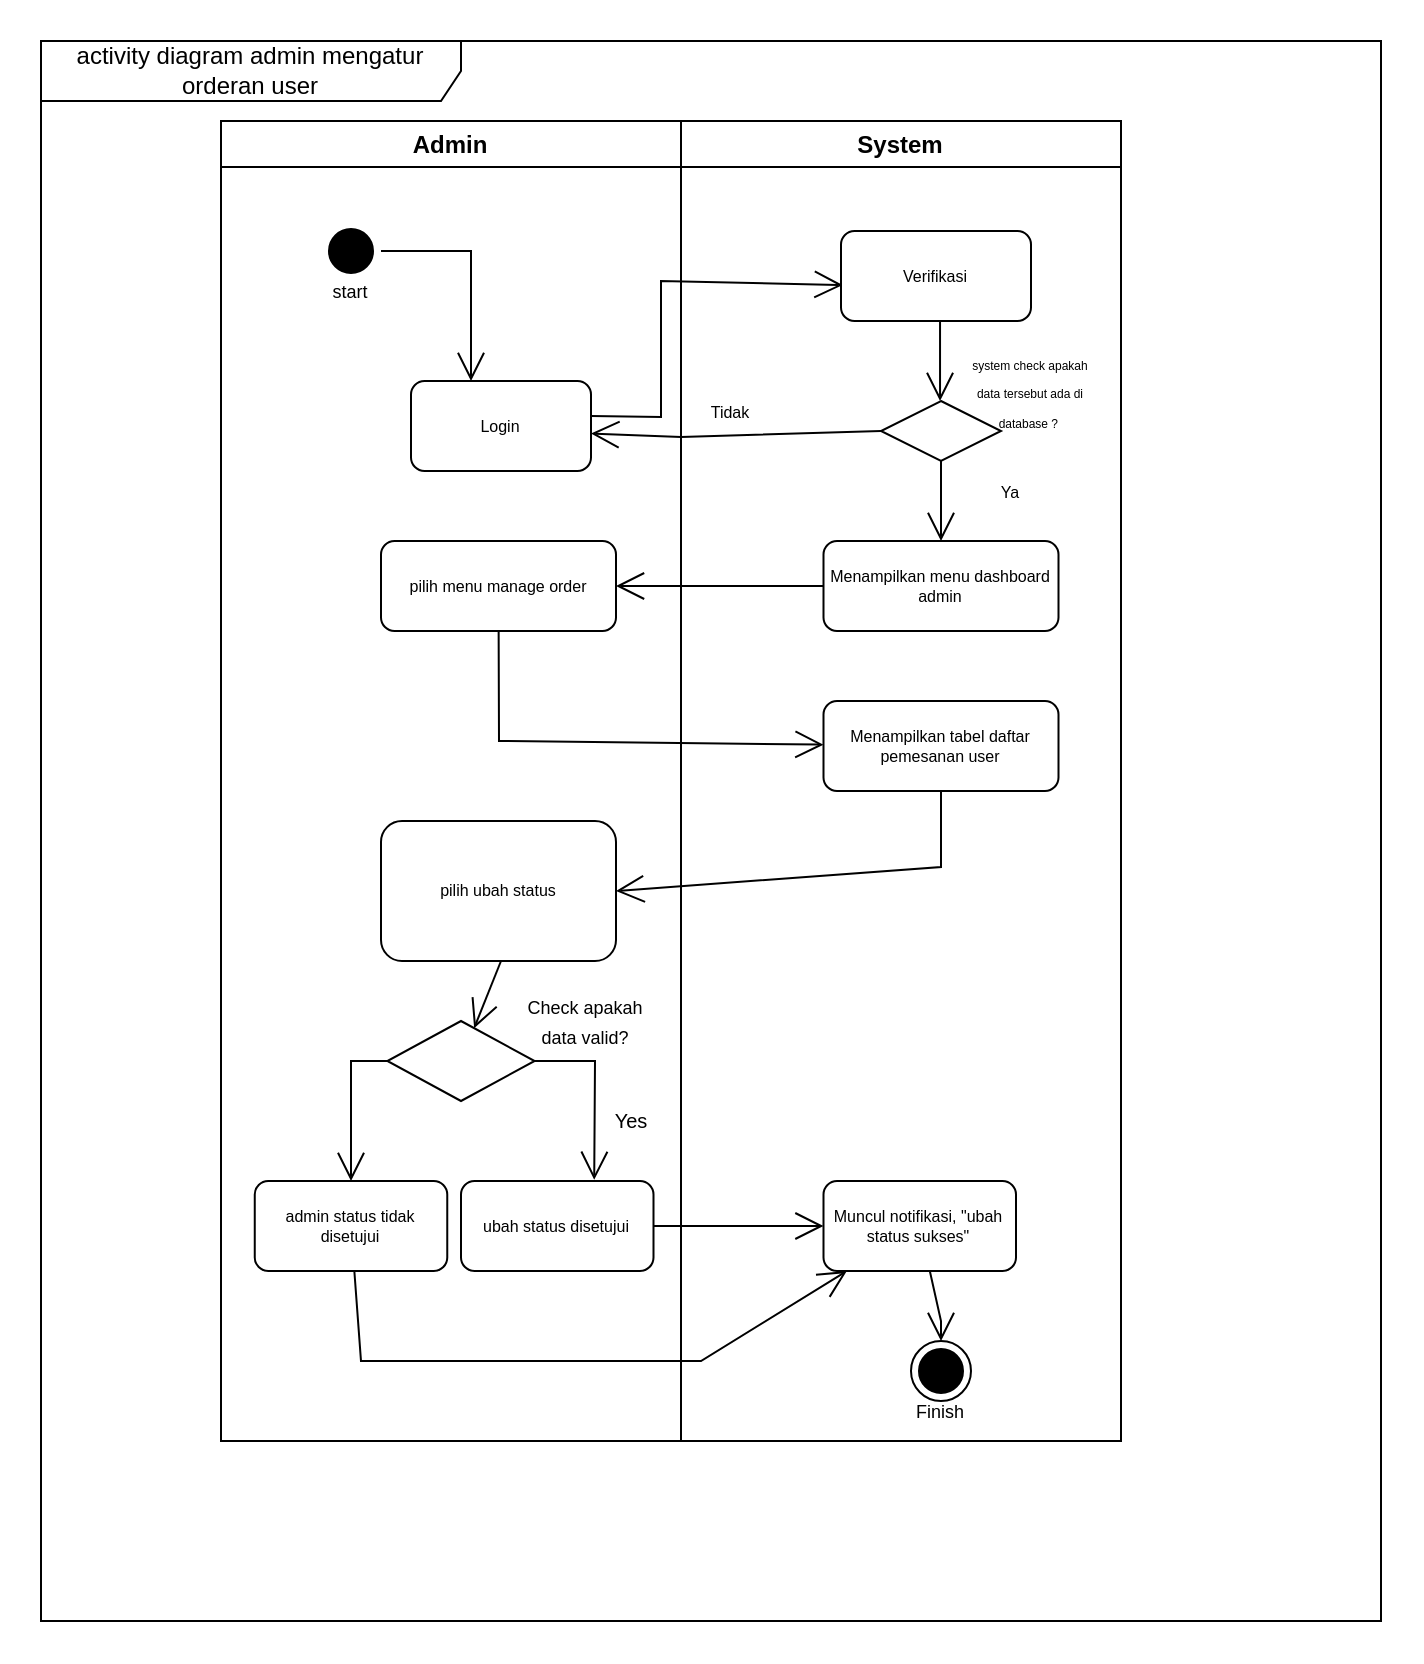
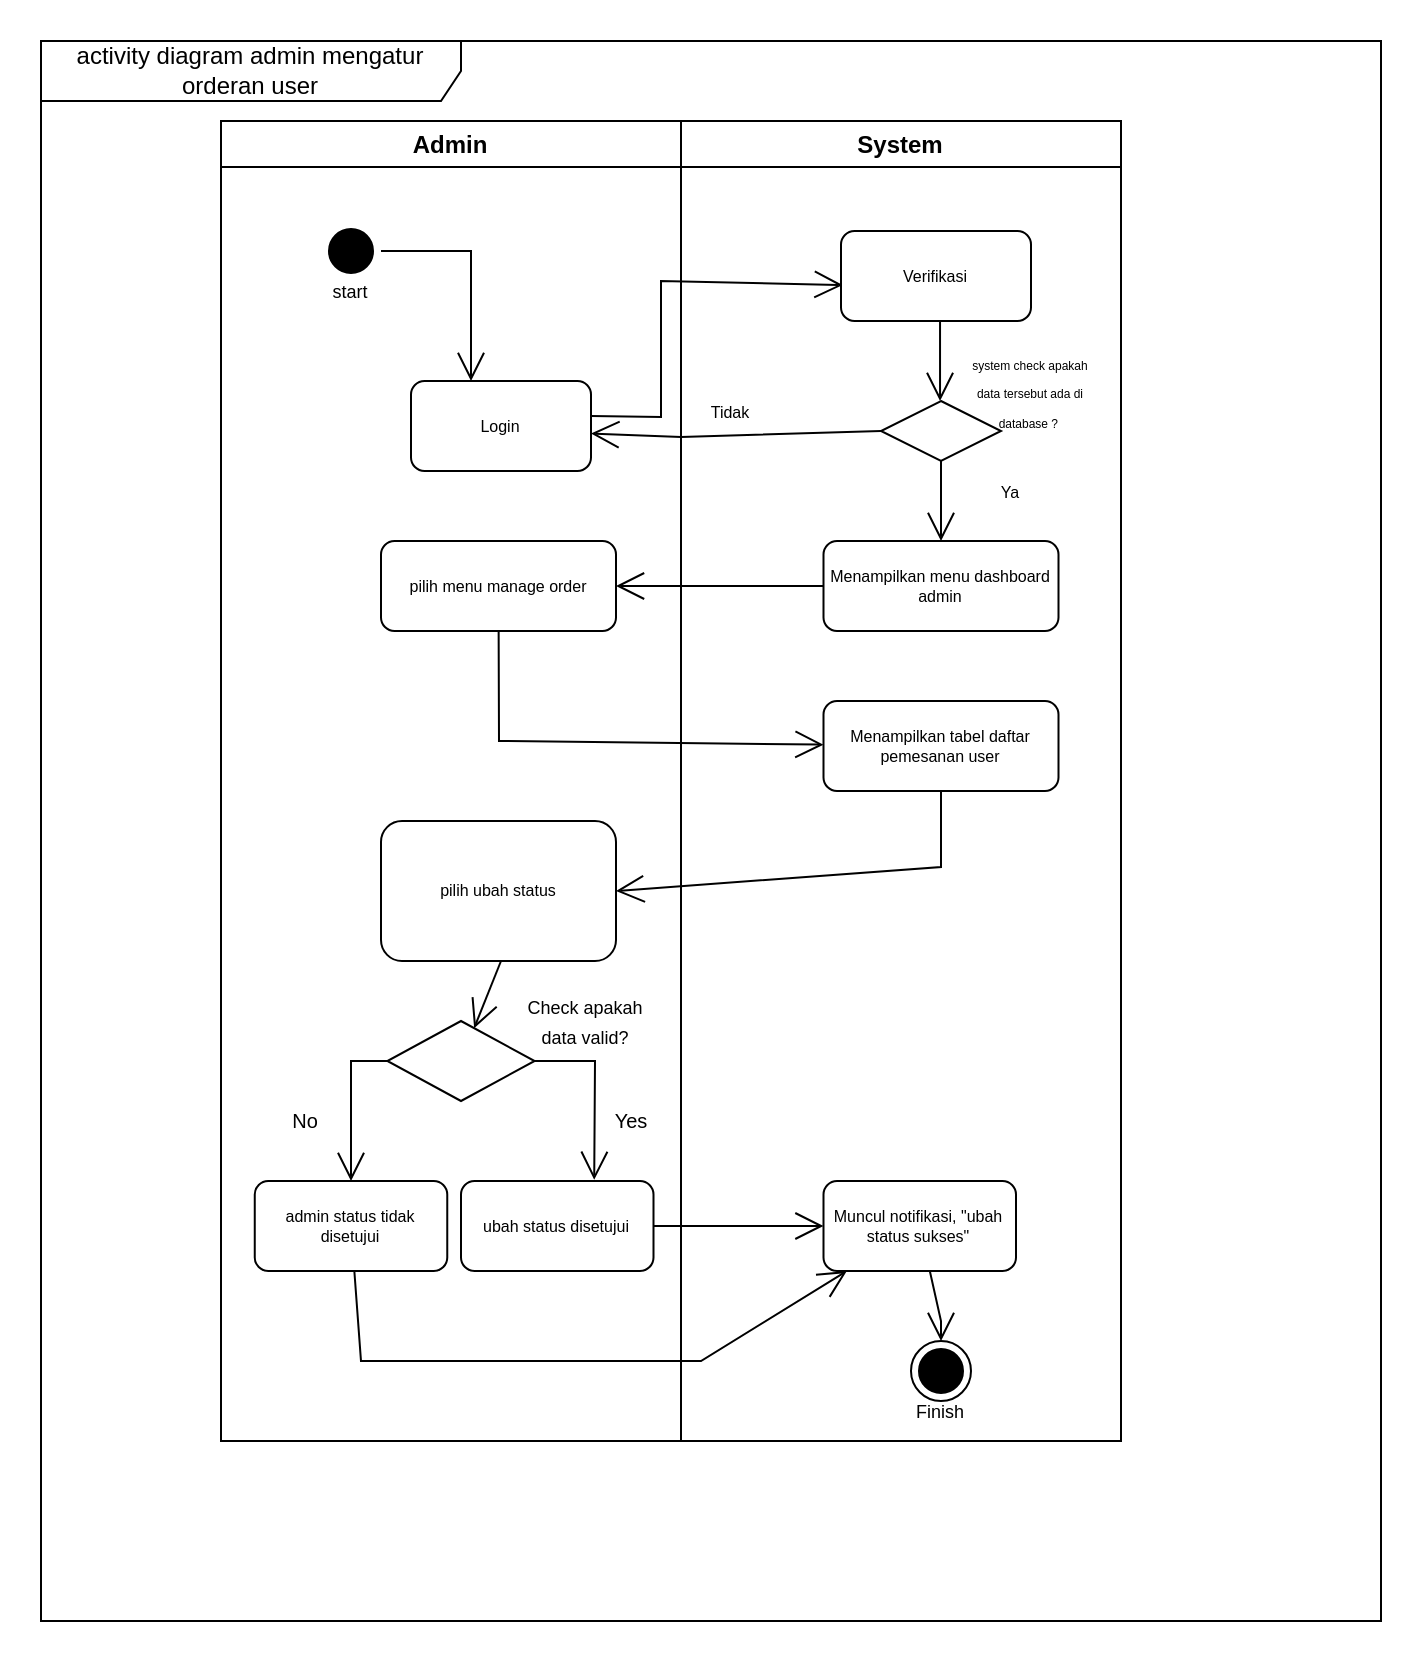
  <mxCell id="0" />
  <mxCell id="1" parent="0" />
  <mxCell id="2" value="activity diagram admin mengatur orderan user" style="shape=umlFrame;whiteSpace=wrap;html=1;width=210;height=30;" vertex="1" parent="1"><mxGeometry x="20" y="20" width="670" height="790" as="geometry" /></mxCell>
  <mxCell id="3" value="Admin" style="swimlane;" vertex="1" parent="1"><mxGeometry x="110" y="60" width="230" height="660" as="geometry" /></mxCell>
  <mxCell id="4" value="" style="rhombus;whiteSpace=wrap;html=1;" vertex="1" parent="3"><mxGeometry x="83.18" y="450" width="73.64" height="40" as="geometry" /></mxCell>
  <mxCell id="5" value="ubah status disetujui" style="rounded=1;whiteSpace=wrap;html=1;fontSize=8;" vertex="1" parent="3"><mxGeometry x="120" y="530" width="96.25" height="45" as="geometry" /></mxCell>
  <mxCell id="6" value="" style="endArrow=open;endFill=1;endSize=12;html=1;rounded=0;fontSize=9;exitX=1;exitY=0.5;exitDx=0;exitDy=0;entryX=0.692;entryY=-0.013;entryDx=0;entryDy=0;entryPerimeter=0;" edge="1" parent="3" source="4" target="5"><mxGeometry width="160" relative="1" as="geometry"><mxPoint x="93.18" y="480" as="sourcePoint" /><mxPoint x="55.004" y="540" as="targetPoint" /><Array as="points"><mxPoint x="187" y="470" /></Array></mxGeometry></mxCell>
  <mxCell id="7" value="System" style="swimlane;startSize=23;" vertex="1" parent="1"><mxGeometry x="340" y="60" width="220" height="660" as="geometry" /></mxCell>
  <mxCell id="8" value="" style="ellipse;html=1;shape=endState;fillColor=#000000;strokeColor=#000000;fontSize=8;" vertex="1" parent="7"><mxGeometry x="115" y="610" width="30" height="30" as="geometry" /></mxCell>
  <mxCell id="9" value="&lt;font style=&quot;font-size: 9px&quot;&gt;Finish&lt;/font&gt;" style="text;html=1;strokeColor=none;fillColor=none;align=center;verticalAlign=middle;whiteSpace=wrap;rounded=0;" vertex="1" parent="7"><mxGeometry x="100" y="630" width="60" height="30" as="geometry" /></mxCell>
  <mxCell id="10" value="&lt;font style=&quot;font-size: 6px&quot;&gt;system check apakah data tersebut ada di database ?&amp;nbsp;&lt;/font&gt;" style="text;html=1;strokeColor=none;fillColor=none;align=center;verticalAlign=middle;whiteSpace=wrap;rounded=0;" vertex="1" parent="7"><mxGeometry x="140" y="120" width="70" height="30" as="geometry" /></mxCell>
  <mxCell id="11" value="Muncul notifikasi, &quot;ubah status sukses&quot;" style="rounded=1;whiteSpace=wrap;html=1;fontSize=8;" vertex="1" parent="7"><mxGeometry x="71.25" y="530" width="96.25" height="45" as="geometry" /></mxCell>
  <mxCell id="12" value="" style="endArrow=open;endFill=1;endSize=12;html=1;rounded=0;fontSize=9;" edge="1" parent="7" source="11" target="8"><mxGeometry width="160" relative="1" as="geometry"><mxPoint x="-80.658" y="405" as="sourcePoint" /><mxPoint x="-93.428" y="463.57" as="targetPoint" /><Array as="points"><mxPoint x="130" y="600" /></Array></mxGeometry></mxCell>
  <mxCell id="13" value="" style="ellipse;html=1;shape=startState;fillColor=#000000;strokeColor=#000000;" vertex="1" parent="1"><mxGeometry x="160" y="110" width="30" height="30" as="geometry" /></mxCell>
  <mxCell id="14" value="&lt;font style=&quot;font-size: 9px&quot;&gt;start&lt;/font&gt;" style="text;html=1;strokeColor=none;fillColor=none;align=center;verticalAlign=middle;whiteSpace=wrap;rounded=0;" vertex="1" parent="1"><mxGeometry x="145" y="130" width="60" height="30" as="geometry" /></mxCell>
  <mxCell id="15" value="" style="endArrow=open;endFill=1;endSize=12;html=1;rounded=0;fontSize=9;" edge="1" parent="1" source="13"><mxGeometry width="160" relative="1" as="geometry"><mxPoint x="190" y="180" as="sourcePoint" /><mxPoint x="235" y="190" as="targetPoint" /><Array as="points"><mxPoint x="235" y="125" /></Array></mxGeometry></mxCell>
  <mxCell id="16" value="" style="endArrow=open;endFill=1;endSize=12;html=1;rounded=0;fontSize=9;exitX=1;exitY=0.5;exitDx=0;exitDy=0;entryX=0.009;entryY=0.601;entryDx=0;entryDy=0;entryPerimeter=0;" edge="1" parent="1" target="24"><mxGeometry width="160" relative="1" as="geometry"><mxPoint x="295" y="207.5" as="sourcePoint" /><mxPoint x="380" y="141" as="targetPoint" /><Array as="points"><mxPoint x="330" y="208" /><mxPoint x="330" y="140" /></Array></mxGeometry></mxCell>
  <mxCell id="17" value="" style="rhombus;whiteSpace=wrap;html=1;fontSize=9;strokeColor=#000000;" vertex="1" parent="1"><mxGeometry x="440" y="200" width="60" height="30" as="geometry" /></mxCell>
  <mxCell id="18" value="" style="endArrow=open;endFill=1;endSize=12;html=1;rounded=0;fontSize=9;exitX=0;exitY=0.5;exitDx=0;exitDy=0;entryX=1;entryY=0.75;entryDx=0;entryDy=0;" edge="1" parent="1" source="17"><mxGeometry width="160" relative="1" as="geometry"><mxPoint x="305" y="217.5" as="sourcePoint" /><mxPoint x="295" y="216.25" as="targetPoint" /><Array as="points"><mxPoint x="340" y="218" /></Array></mxGeometry></mxCell>
  <mxCell id="19" value="" style="endArrow=open;endFill=1;endSize=12;html=1;rounded=0;fontSize=9;entryX=0.5;entryY=0;entryDx=0;entryDy=0;" edge="1" parent="1" source="17"><mxGeometry width="160" relative="1" as="geometry"><mxPoint x="450" y="225" as="sourcePoint" /><mxPoint x="470" y="270" as="targetPoint" /><Array as="points" /></mxGeometry></mxCell>
  <mxCell id="20" value="" style="endArrow=open;endFill=1;endSize=12;html=1;rounded=0;fontSize=9;entryX=0.5;entryY=0;entryDx=0;entryDy=0;" edge="1" parent="1"><mxGeometry width="160" relative="1" as="geometry"><mxPoint x="469.52" y="160" as="sourcePoint" /><mxPoint x="469.52" y="200" as="targetPoint" /><Array as="points" /></mxGeometry></mxCell>
  <mxCell id="21" value="&lt;font style=&quot;font-size: 8px&quot;&gt;Ya&lt;/font&gt;" style="text;html=1;strokeColor=none;fillColor=none;align=center;verticalAlign=middle;whiteSpace=wrap;rounded=0;" vertex="1" parent="1"><mxGeometry x="470" y="230" width="70" height="30" as="geometry" /></mxCell>
  <mxCell id="22" value="&lt;span style=&quot;font-size: 8px&quot;&gt;Tidak&lt;/span&gt;" style="text;html=1;strokeColor=none;fillColor=none;align=center;verticalAlign=middle;whiteSpace=wrap;rounded=0;" vertex="1" parent="1"><mxGeometry x="330" y="190" width="70" height="30" as="geometry" /></mxCell>
  <mxCell id="23" value="Login" style="rounded=1;whiteSpace=wrap;html=1;fontSize=8;" vertex="1" parent="1"><mxGeometry x="205" y="190" width="90" height="45" as="geometry" /></mxCell>
  <mxCell id="24" value="Verifikasi" style="rounded=1;whiteSpace=wrap;html=1;fontSize=8;" vertex="1" parent="1"><mxGeometry x="420" y="115" width="95" height="45" as="geometry" /></mxCell>
  <mxCell id="25" value="Menampilkan menu dashboard admin" style="rounded=1;whiteSpace=wrap;html=1;fontSize=8;" vertex="1" parent="1"><mxGeometry x="411.25" y="270" width="117.5" height="45" as="geometry" /></mxCell>
  <mxCell id="26" value="pilih menu manage order" style="rounded=1;whiteSpace=wrap;html=1;fontSize=8;" vertex="1" parent="1"><mxGeometry x="190" y="270" width="117.5" height="45" as="geometry" /></mxCell>
  <mxCell id="27" value="" style="endArrow=open;endFill=1;endSize=12;html=1;rounded=0;fontSize=9;" edge="1" parent="1" source="25" target="26"><mxGeometry width="160" relative="1" as="geometry"><mxPoint x="450" y="225" as="sourcePoint" /><mxPoint x="305" y="226.25" as="targetPoint" /><Array as="points" /></mxGeometry></mxCell>
  <mxCell id="28" value="Menampilkan tabel daftar pemesanan user" style="rounded=1;whiteSpace=wrap;html=1;fontSize=8;" vertex="1" parent="1"><mxGeometry x="411.25" y="350" width="117.5" height="45" as="geometry" /></mxCell>
  <mxCell id="29" value="" style="endArrow=open;endFill=1;endSize=12;html=1;rounded=0;fontSize=9;" edge="1" parent="1" source="26" target="28"><mxGeometry width="160" relative="1" as="geometry"><mxPoint x="421.25" y="302.5" as="sourcePoint" /><mxPoint x="317.5" y="302.5" as="targetPoint" /><Array as="points"><mxPoint x="249" y="370" /></Array></mxGeometry></mxCell>
  <mxCell id="30" value="pilih ubah status" style="rounded=1;whiteSpace=wrap;html=1;fontSize=8;" vertex="1" parent="1"><mxGeometry x="190" y="410" width="117.5" height="70" as="geometry" /></mxCell>
  <mxCell id="31" value="" style="endArrow=open;endFill=1;endSize=12;html=1;rounded=0;fontSize=9;entryX=1;entryY=0.5;entryDx=0;entryDy=0;" edge="1" parent="1" source="28" target="30"><mxGeometry width="160" relative="1" as="geometry"><mxPoint x="421.25" y="302.5" as="sourcePoint" /><mxPoint x="317.5" y="302.5" as="targetPoint" /><Array as="points"><mxPoint x="470" y="433" /></Array></mxGeometry></mxCell>
  <mxCell id="32" value="" style="endArrow=open;endFill=1;endSize=12;html=1;rounded=0;fontSize=9;" edge="1" parent="1" source="30" target="4"><mxGeometry width="160" relative="1" as="geometry"><mxPoint x="480" y="405" as="sourcePoint" /><mxPoint x="317.5" y="442.5" as="targetPoint" /><Array as="points"><mxPoint x="250" y="480" /></Array></mxGeometry></mxCell>
  <mxCell id="33" value="&lt;font style=&quot;font-size: 9px&quot;&gt;Check apakah data valid?&lt;/font&gt;&lt;span style=&quot;color: rgba(0 , 0 , 0 , 0) ; font-family: monospace ; font-size: 0px&quot;&gt;%3CmxGraphModel%3E%3Croot%3E%3CmxCell%20id%3D%220%22%2F%3E%3CmxCell%20id%3D%221%22%20parent%3D%220%22%2F%3E%3CmxCell%20id%3D%222%22%20value%3D%22%22%20style%3D%22endArrow%3Dopen%3BendFill%3D1%3BendSize%3D12%3Bhtml%3D1%3Brounded%3D0%3BfontSize%3D9%3BexitX%3D0%3BexitY%3D0.5%3BexitDx%3D0%3BexitDy%3D0%3B%22%20edge%3D%221%22%20parent%3D%221%22%3E%3CmxGeometry%20width%3D%22160%22%20relative%3D%221%22%20as%3D%22geometry%22%3E%3CmxPoint%20x%3D%22323.18%22%20y%3D%22550%22%20as%3D%22sourcePoint%22%2F%3E%3CmxPoint%20x%3D%22285.004%22%20y%3D%22610%22%20as%3D%22targetPoint%22%2F%3E%3CArray%20as%3D%22points%22%3E%3CmxPoint%20x%3D%22285%22%20y%3D%22550%22%2F%3E%3C%2FArray%3E%3C%2FmxGeometry%3E%3C%2FmxCell%3E%3C%2Froot%3E%3C%2FmxGraphModel%3E&lt;/span&gt;" style="text;html=1;strokeColor=none;fillColor=none;align=center;verticalAlign=middle;whiteSpace=wrap;rounded=0;" vertex="1" parent="1"><mxGeometry x="255" y="500" width="75" height="20" as="geometry" /></mxCell>
  <mxCell id="34" value="admin status tidak disetujui" style="rounded=1;whiteSpace=wrap;html=1;fontSize=8;" vertex="1" parent="1"><mxGeometry x="126.88" y="590" width="96.25" height="45" as="geometry" /></mxCell>
  <mxCell id="35" value="" style="endArrow=open;endFill=1;endSize=12;html=1;rounded=0;fontSize=9;exitX=0;exitY=0.5;exitDx=0;exitDy=0;" edge="1" parent="1" source="4" target="34"><mxGeometry width="160" relative="1" as="geometry"><mxPoint x="259.342" y="465" as="sourcePoint" /><mxPoint x="260" y="520" as="targetPoint" /><Array as="points"><mxPoint x="175" y="530" /></Array></mxGeometry></mxCell>
  <mxCell id="36" value="&lt;font size=&quot;1&quot;&gt;Yes&lt;/font&gt;" style="text;html=1;strokeColor=none;fillColor=none;align=center;verticalAlign=middle;whiteSpace=wrap;rounded=0;" vertex="1" parent="1"><mxGeometry x="278" y="550" width="75" height="20" as="geometry" /></mxCell>
+ <mxCell id="37" value="&lt;font size=&quot;1&quot;&gt;No&lt;/font&gt;" style="text;html=1;strokeColor=none;fillColor=none;align=center;verticalAlign=middle;whiteSpace=wrap;rounded=0;" vertex="1" parent="1"><mxGeometry x="115" y="550" width="75" height="20" as="geometry" /></mxCell>
  <mxCell id="38" value="" style="endArrow=open;endFill=1;endSize=12;html=1;rounded=0;fontSize=9;" edge="1" parent="1" source="5" target="11"><mxGeometry width="160" relative="1" as="geometry"><mxPoint x="276.82" y="540" as="sourcePoint" /><mxPoint x="306.605" y="599.415" as="targetPoint" /><Array as="points" /></mxGeometry></mxCell>
  <mxCell id="39" value="" style="endArrow=open;endFill=1;endSize=12;html=1;rounded=0;fontSize=9;" edge="1" parent="1" source="34" target="11"><mxGeometry width="160" relative="1" as="geometry"><mxPoint x="336.25" y="622.5" as="sourcePoint" /><mxPoint x="421.25" y="622.5" as="targetPoint" /><Array as="points"><mxPoint x="180" y="680" /><mxPoint x="350" y="680" /></Array></mxGeometry></mxCell>
